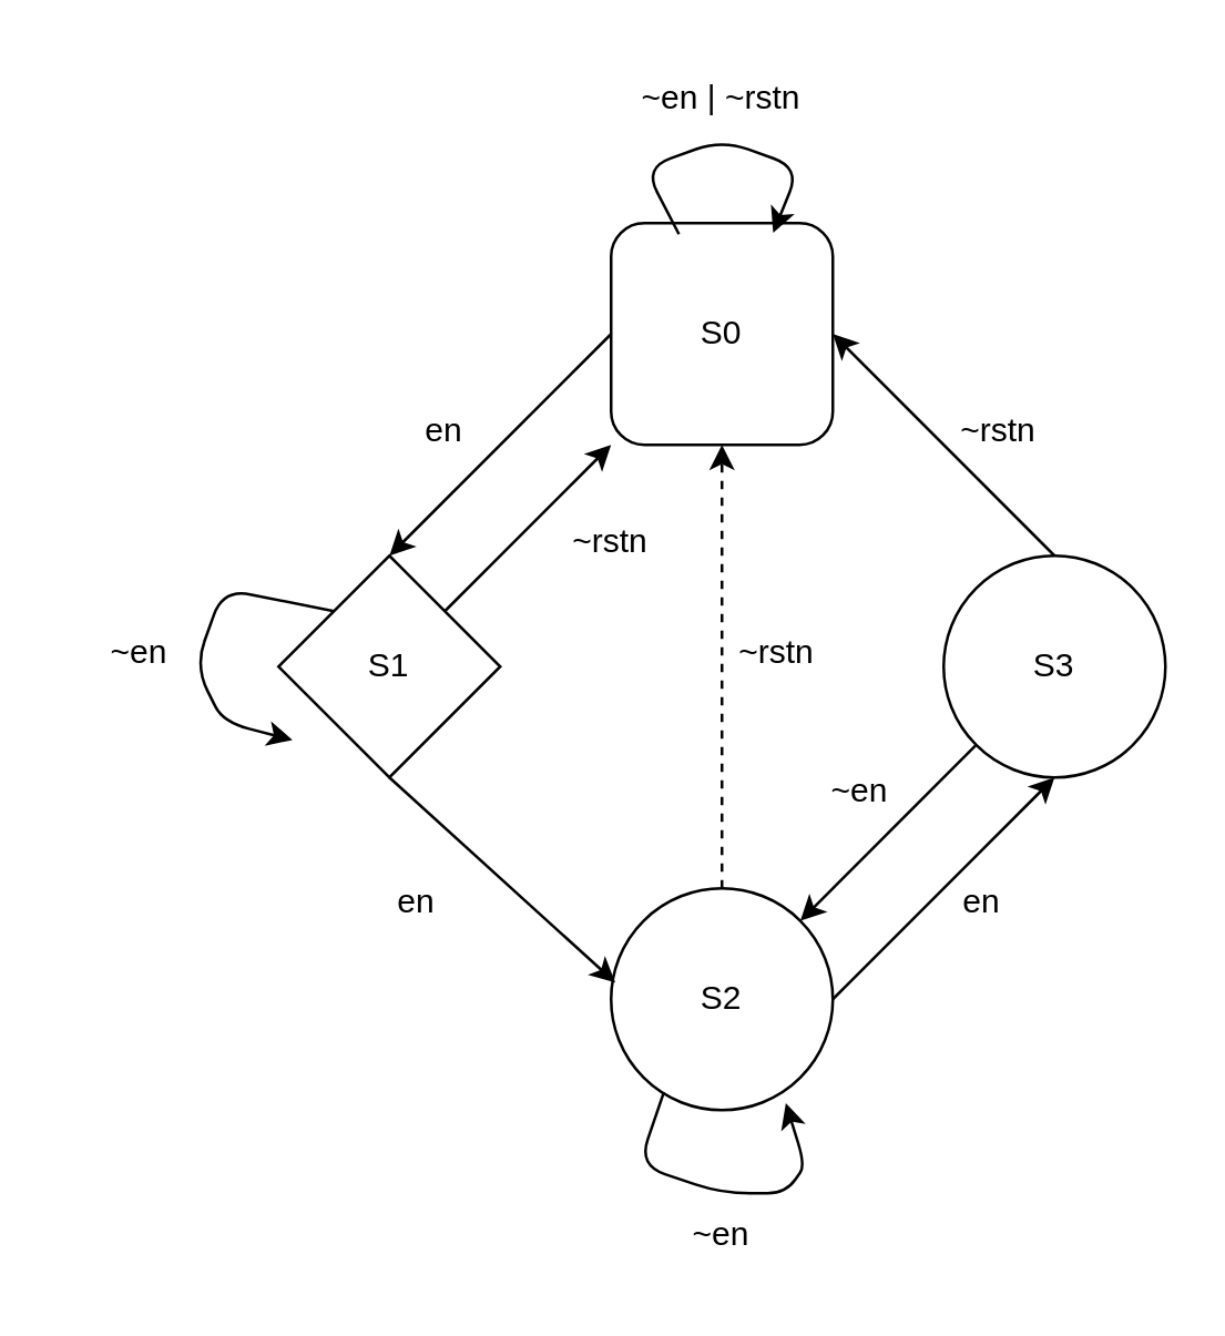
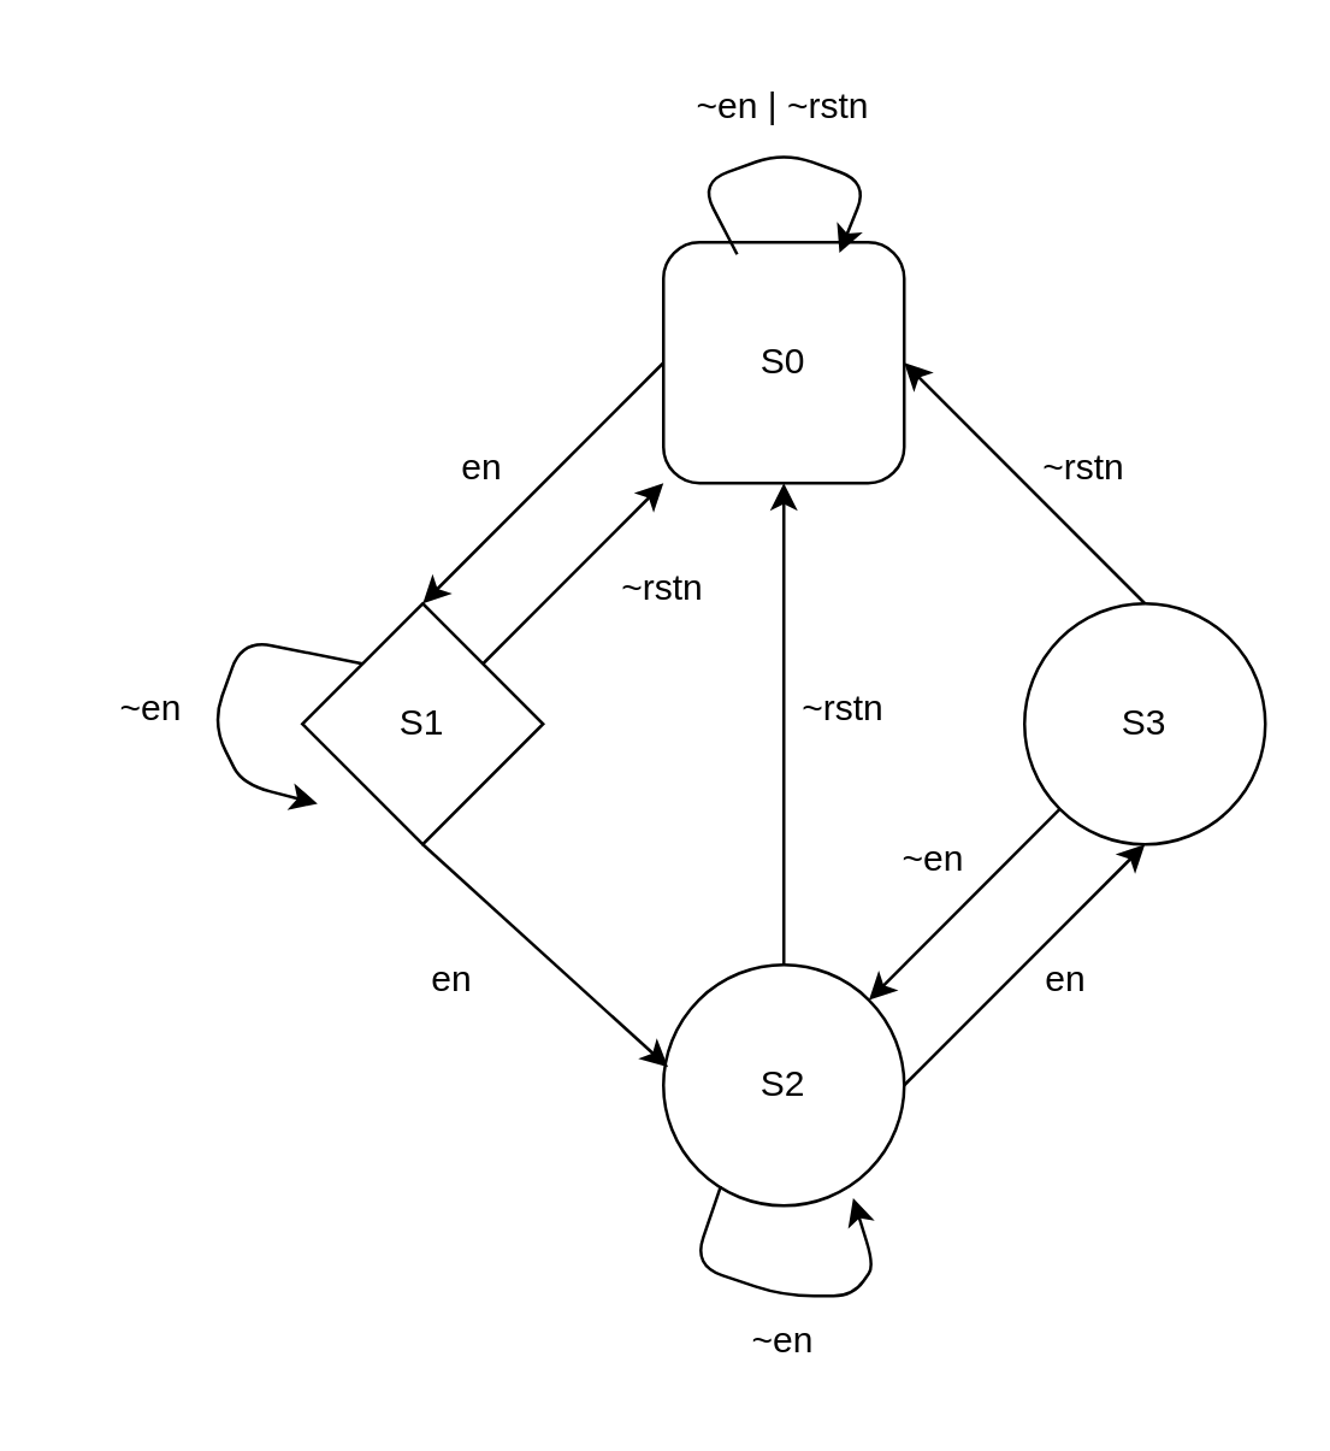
  <mxCell id="0" />
  <mxCell id="1" parent="0" />
  <mxCell id="2" value="S0" style="whiteSpace=wrap;html=1;aspect=fixed;rounded=1;" parent="1" vertex="1"><mxGeometry x="220" y="80" width="80" height="80" as="geometry" /></mxCell>
  <mxCell id="3" value="S1" style="rhombus;whiteSpace=wrap;html=1;aspect=fixed;" vertex="1" parent="1"><mxGeometry x="100" y="200" width="80" height="80" as="geometry" /></mxCell>
  <mxCell id="4" value="S2" style="ellipse;whiteSpace=wrap;html=1;aspect=fixed;" vertex="1" parent="1"><mxGeometry x="220" y="320" width="80" height="80" as="geometry" /></mxCell>
  <mxCell id="5" value="S3" style="ellipse;whiteSpace=wrap;html=1;aspect=fixed;" vertex="1" parent="1"><mxGeometry x="340" y="200" width="80" height="80" as="geometry" /></mxCell>
  <mxCell id="6" value="" style="endArrow=classic;html=1;exitX=0;exitY=0.5;exitDx=0;exitDy=0;entryX=0.5;entryY=0;entryDx=0;entryDy=0;" edge="1" parent="1" source="2" target="3"><mxGeometry width="50" height="50" relative="1" as="geometry"><mxPoint x="240" y="250" as="sourcePoint" /><mxPoint x="290" y="200" as="targetPoint" /></mxGeometry></mxCell>
  <mxCell id="7" value="" style="endArrow=classic;html=1;exitX=0.5;exitY=1;exitDx=0;exitDy=0;entryX=0.019;entryY=0.425;entryDx=0;entryDy=0;entryPerimeter=0;" edge="1" parent="1" source="3" target="4"><mxGeometry width="50" height="50" relative="1" as="geometry"><mxPoint x="240" y="250" as="sourcePoint" /><mxPoint x="290" y="200" as="targetPoint" /></mxGeometry></mxCell>
  <mxCell id="8" value="" style="endArrow=classic;html=1;exitX=1;exitY=0.5;exitDx=0;exitDy=0;entryX=0.5;entryY=1;entryDx=0;entryDy=0;" edge="1" parent="1" source="4" target="5"><mxGeometry width="50" height="50" relative="1" as="geometry"><mxPoint x="240" y="250" as="sourcePoint" /><mxPoint x="290" y="200" as="targetPoint" /></mxGeometry></mxCell>
  <mxCell id="9" value="" style="endArrow=classic;html=1;exitX=0.5;exitY=0;exitDx=0;exitDy=0;entryX=1;entryY=0.5;entryDx=0;entryDy=0;" edge="1" parent="1" source="5" target="2"><mxGeometry width="50" height="50" relative="1" as="geometry"><mxPoint x="240" y="250" as="sourcePoint" /><mxPoint x="290" y="200" as="targetPoint" /></mxGeometry></mxCell>
  <mxCell id="10" value="" style="endArrow=classic;html=1;exitX=1;exitY=0;exitDx=0;exitDy=0;entryX=0;entryY=1;entryDx=0;entryDy=0;" edge="1" parent="1" source="3" target="2"><mxGeometry width="50" height="50" relative="1" as="geometry"><mxPoint x="240" y="250" as="sourcePoint" /><mxPoint x="290" y="200" as="targetPoint" /></mxGeometry></mxCell>
  <mxCell id="11" value="" style="endArrow=classic;html=1;exitX=0.306;exitY=0.05;exitDx=0;exitDy=0;entryX=0.731;entryY=0.044;entryDx=0;entryDy=0;entryPerimeter=0;exitPerimeter=0;" edge="1" parent="1" source="2" target="2"><mxGeometry width="50" height="50" relative="1" as="geometry"><mxPoint x="240" y="250" as="sourcePoint" /><mxPoint x="290" y="200" as="targetPoint" /><Array as="points"><mxPoint x="232" y="60" /><mxPoint x="260" y="50" /><mxPoint x="288" y="60" /></Array></mxGeometry></mxCell>
  <mxCell id="12" value="~en | ~rstn" style="text;html=1;strokeColor=none;fillColor=none;align=center;verticalAlign=middle;whiteSpace=wrap;rounded=0;" vertex="1" parent="1"><mxGeometry x="230" y="20" width="60" height="30" as="geometry" /></mxCell>
  <mxCell id="13" value="en" style="text;html=1;strokeColor=none;fillColor=none;align=center;verticalAlign=middle;whiteSpace=wrap;rounded=0;" vertex="1" parent="1"><mxGeometry x="130" y="140" width="60" height="30" as="geometry" /></mxCell>
  <mxCell id="14" value="" style="edgeStyle=none;html=1;exitX=0;exitY=1;exitDx=0;exitDy=0;" edge="1" parent="1" source="5" target="4"><mxGeometry relative="1" as="geometry" /></mxCell>
  <mxCell id="15" value="~rstn" style="text;html=1;strokeColor=none;fillColor=none;align=center;verticalAlign=middle;whiteSpace=wrap;rounded=0;" vertex="1" parent="1"><mxGeometry x="190" y="180" width="60" height="30" as="geometry" /></mxCell>
  <mxCell id="16" value="en" style="text;html=1;strokeColor=none;fillColor=none;align=center;verticalAlign=middle;whiteSpace=wrap;rounded=0;" vertex="1" parent="1"><mxGeometry x="120" y="310" width="60" height="30" as="geometry" /></mxCell>
  <mxCell id="17" value="en" style="text;html=1;strokeColor=none;fillColor=none;align=center;verticalAlign=middle;whiteSpace=wrap;rounded=0;" vertex="1" parent="1"><mxGeometry x="324" y="310" width="60" height="30" as="geometry" /></mxCell>
  <mxCell id="18" value="~rstn" style="text;html=1;strokeColor=none;fillColor=none;align=center;verticalAlign=middle;whiteSpace=wrap;rounded=0;" vertex="1" parent="1"><mxGeometry x="330" y="140" width="60" height="30" as="geometry" /></mxCell>
- <mxCell id="19" value="" style="endArrow=classic;html=1;exitX=0.5;exitY=0;exitDx=0;exitDy=0;entryX=0.5;entryY=1;entryDx=0;entryDy=0;dashed=1;" edge="1" parent="1" source="4" target="2"><mxGeometry width="50" height="50" relative="1" as="geometry"><mxPoint x="240" y="250" as="sourcePoint" /><mxPoint x="290" y="200" as="targetPoint" /></mxGeometry></mxCell>
+ <mxCell id="19" value="" style="endArrow=classic;html=1;exitX=0.5;exitY=0;exitDx=0;exitDy=0;entryX=0.5;entryY=1;entryDx=0;entryDy=0;" edge="1" parent="1" source="4" target="2"><mxGeometry width="50" height="50" relative="1" as="geometry"><mxPoint x="240" y="250" as="sourcePoint" /><mxPoint x="290" y="200" as="targetPoint" /></mxGeometry></mxCell>
  <mxCell id="20" value="~rstn" style="text;html=1;strokeColor=none;fillColor=none;align=center;verticalAlign=middle;whiteSpace=wrap;rounded=0;" vertex="1" parent="1"><mxGeometry x="250" y="220" width="60" height="30" as="geometry" /></mxCell>
  <mxCell id="21" value="" style="endArrow=classic;html=1;entryX=0.788;entryY=0.969;entryDx=0;entryDy=0;entryPerimeter=0;exitX=0.238;exitY=0.919;exitDx=0;exitDy=0;exitPerimeter=0;" edge="1" parent="1" source="4" target="4"><mxGeometry width="50" height="50" relative="1" as="geometry"><mxPoint x="240" y="410" as="sourcePoint" /><mxPoint x="290" y="200" as="targetPoint" /><Array as="points"><mxPoint x="230" y="420" /><mxPoint x="260" y="430" /><mxPoint x="283" y="430" /><mxPoint x="290" y="420" /></Array></mxGeometry></mxCell>
  <mxCell id="22" value="" style="endArrow=classic;html=1;exitX=0;exitY=0;exitDx=0;exitDy=0;entryX=0.063;entryY=0.831;entryDx=0;entryDy=0;entryPerimeter=0;" edge="1" parent="1" source="3" target="3"><mxGeometry width="50" height="50" relative="1" as="geometry"><mxPoint x="240" y="300" as="sourcePoint" /><mxPoint x="290" y="250" as="targetPoint" /><Array as="points"><mxPoint x="80" y="212" /><mxPoint x="70" y="240" /><mxPoint x="80" y="260" /></Array></mxGeometry></mxCell>
  <mxCell id="23" value="~en" style="text;html=1;strokeColor=none;fillColor=none;align=center;verticalAlign=middle;whiteSpace=wrap;rounded=0;" vertex="1" parent="1"><mxGeometry x="20" y="220" width="60" height="30" as="geometry" /></mxCell>
  <mxCell id="24" value="~en" style="text;html=1;strokeColor=none;fillColor=none;align=center;verticalAlign=middle;whiteSpace=wrap;rounded=0;" vertex="1" parent="1"><mxGeometry x="230" y="430" width="60" height="30" as="geometry" /></mxCell>
  <mxCell id="25" value="~en" style="text;html=1;strokeColor=none;fillColor=none;align=center;verticalAlign=middle;whiteSpace=wrap;rounded=0;" vertex="1" parent="1"><mxGeometry x="280" y="270" width="60" height="30" as="geometry" /></mxCell>
